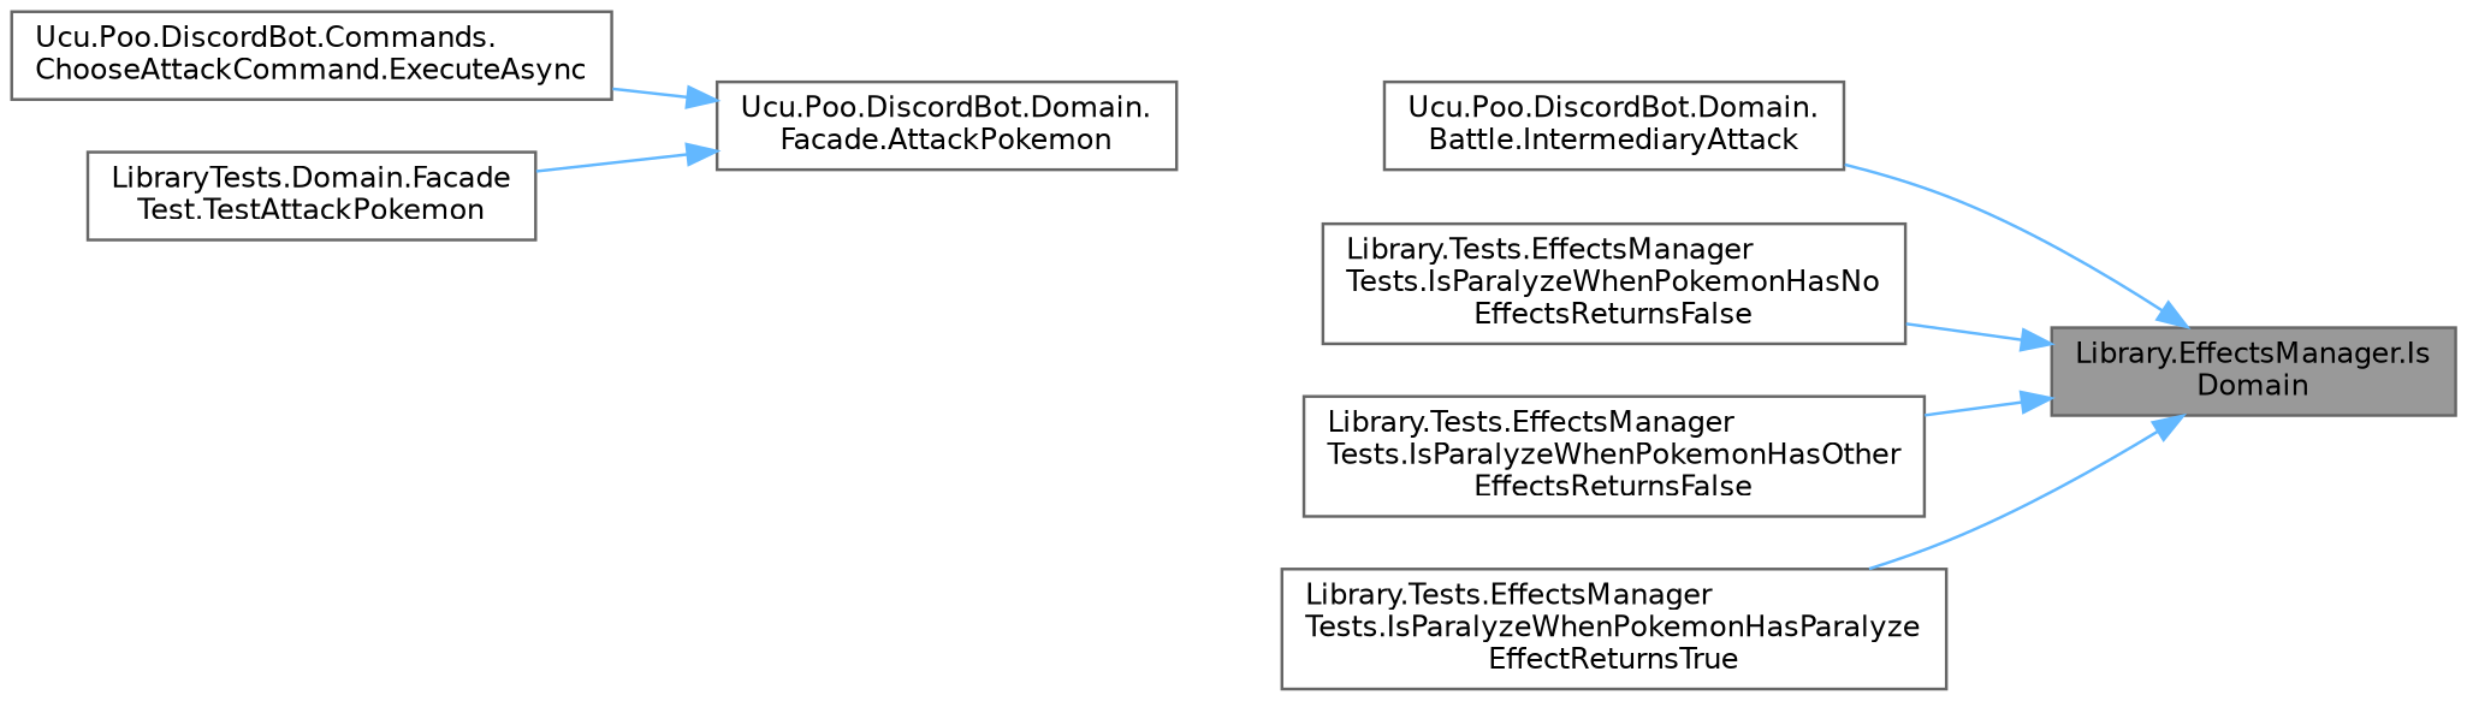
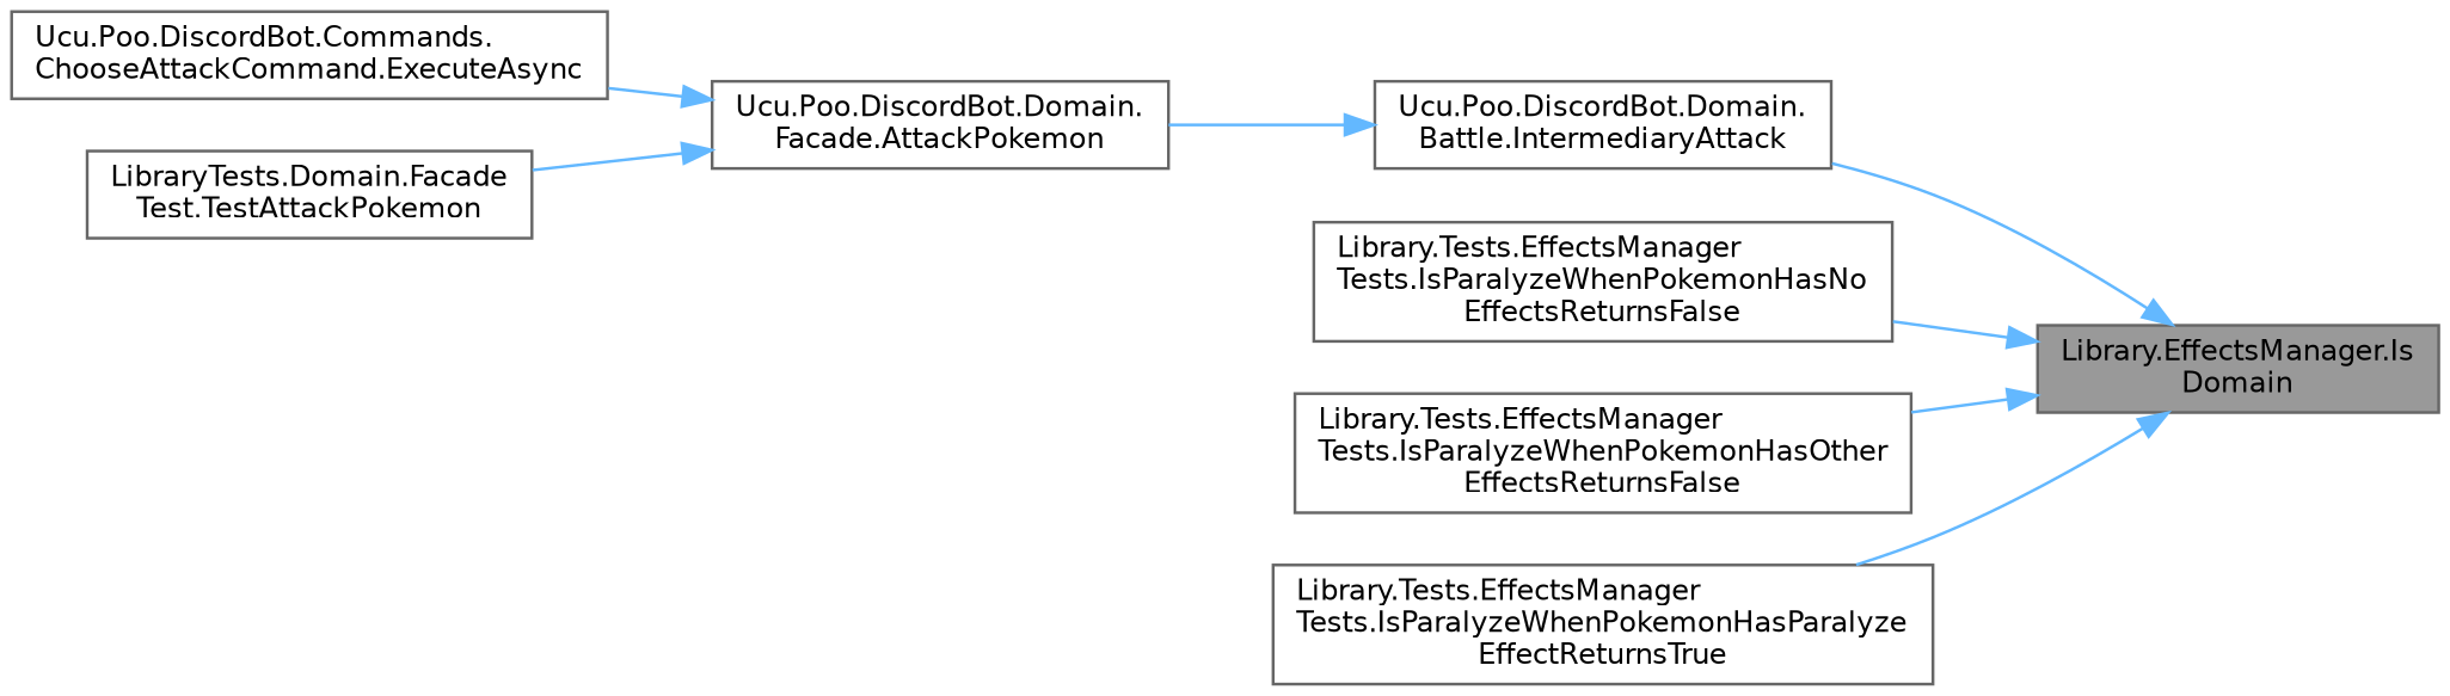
  digraph {
    rankdir=RL
    node [color=grey40 fillcolor=white fontname=Helvetica fontsize=10 shape=box style=filled]
    edge [color=steelblue1 dir=back fontname=Helvetica fontsize=10 labelfontname=Helvetica labelfontsize=10 style=solid]
    n1 [color=gray40 fillcolor=grey60 fontcolor=black height=0.2 label="Library.EffectsManager.Is\lDomain" width=0.4]
    n2 [height=0.2 label="Ucu.Poo.DiscordBot.Domain.\lBattle.IntermediaryAttack" width=0.4]
    n3 [height=0.2 label="Library.Tests.EffectsManager\lTests.IsParalyzeWhenPokemonHasNo\lEffectsReturnsFalse" width=0.4]
    n4 [height=0.2 label="Library.Tests.EffectsManager\lTests.IsParalyzeWhenPokemonHasOther\lEffectsReturnsFalse" width=0.4]
    n5 [height=0.2 label="Library.Tests.EffectsManager\lTests.IsParalyzeWhenPokemonHasParalyze\lEffectReturnsTrue" width=0.4]
    n6 [height=0.2 label="Ucu.Poo.DiscordBot.Domain.\lFacade.AttackPokemon" width=0.4]
    n7 [height=0.2 label="Ucu.Poo.DiscordBot.Commands.\lChooseAttackCommand.ExecuteAsync" width=0.4]
    n8 [height=0.2 label="LibraryTests.Domain.Facade\lTest.TestAttackPokemon" width=0.4]
    n1 -> n2
    n1 -> n3
    n1 -> n4
    n1 -> n5
+   n2 -> n6
    n6 -> n7
    n6 -> n8
  }
